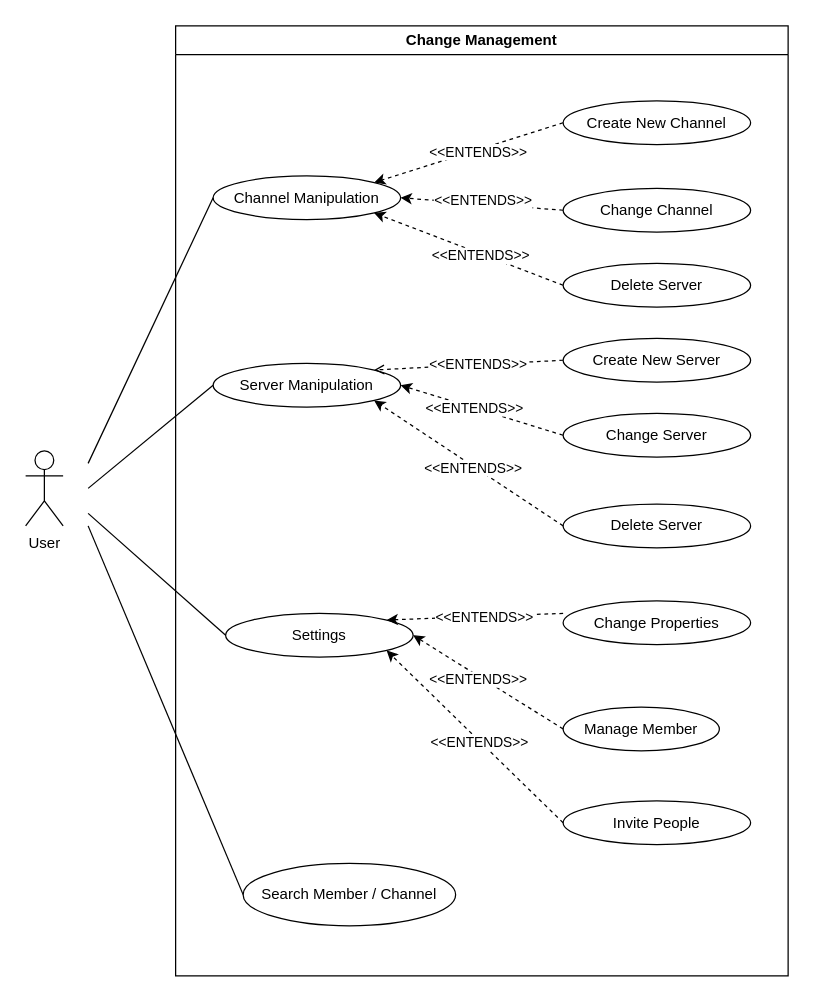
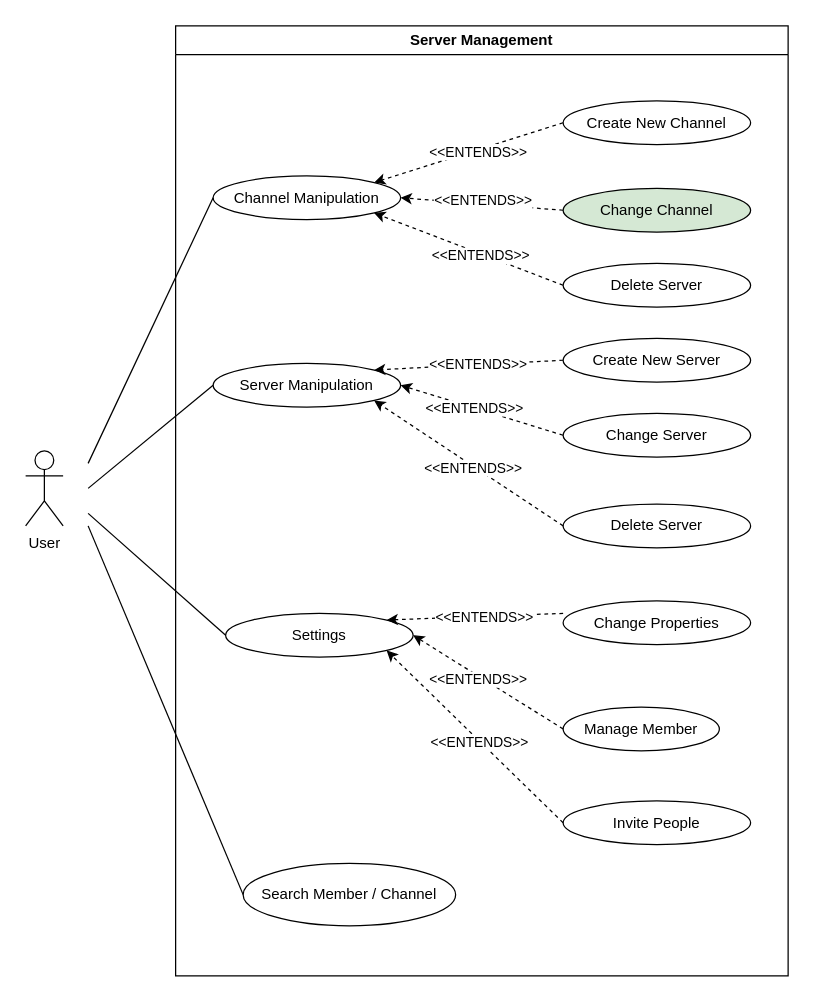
  <mxCell id="0" />
  <mxCell id="1" parent="0" />
- <mxCell id="2" value="Change Management" style="swimlane;whiteSpace=wrap;html=1;" parent="1" vertex="1"><mxGeometry x="140" y="20" width="490" height="760" as="geometry" /></mxCell>
+ <mxCell id="2" value="Server Management" style="swimlane;whiteSpace=wrap;html=1;" parent="1" vertex="1"><mxGeometry x="140" y="20" width="490" height="760" as="geometry" /></mxCell>
  <mxCell id="3" value="Channel Manipulation" style="ellipse;whiteSpace=wrap;html=1;" parent="2" vertex="1"><mxGeometry x="30" y="120" width="150" height="35" as="geometry" /></mxCell>
  <mxCell id="4" value="Server Manipulation" style="ellipse;whiteSpace=wrap;html=1;" parent="2" vertex="1"><mxGeometry x="30" y="270" width="150" height="35" as="geometry" /></mxCell>
  <mxCell id="5" value="Settings" style="ellipse;whiteSpace=wrap;html=1;" parent="2" vertex="1"><mxGeometry x="40" y="470" width="150" height="35" as="geometry" /></mxCell>
  <mxCell id="6" value="Create New Channel" style="ellipse;whiteSpace=wrap;html=1;" parent="2" vertex="1"><mxGeometry x="310" y="60" width="150" height="35" as="geometry" /></mxCell>
- <mxCell id="7" value="Change Channel" style="ellipse;whiteSpace=wrap;html=1;" parent="2" vertex="1"><mxGeometry x="310" y="130" width="150" height="35" as="geometry" /></mxCell>
+ <mxCell id="7" value="Change Channel" style="ellipse;whiteSpace=wrap;html=1;fillColor=#d5e8d4;" parent="2" vertex="1"><mxGeometry x="310" y="130" width="150" height="35" as="geometry" /></mxCell>
  <mxCell id="8" value="Create New Server" style="ellipse;whiteSpace=wrap;html=1;" parent="2" vertex="1"><mxGeometry x="310" y="250" width="150" height="35" as="geometry" /></mxCell>
  <mxCell id="9" value="Change Server" style="ellipse;whiteSpace=wrap;html=1;" parent="2" vertex="1"><mxGeometry x="310" y="310" width="150" height="35" as="geometry" /></mxCell>
  <mxCell id="10" value="Delete Server" style="ellipse;whiteSpace=wrap;html=1;" parent="2" vertex="1"><mxGeometry x="310" y="190" width="150" height="35" as="geometry" /></mxCell>
  <mxCell id="11" value="Delete Server" style="ellipse;whiteSpace=wrap;html=1;" parent="2" vertex="1"><mxGeometry x="310" y="382.5" width="150" height="35" as="geometry" /></mxCell>
  <mxCell id="12" value="Change Properties" style="ellipse;whiteSpace=wrap;html=1;" parent="2" vertex="1"><mxGeometry x="310" y="460" width="150" height="35" as="geometry" /></mxCell>
  <mxCell id="13" value="Manage Member" style="ellipse;whiteSpace=wrap;html=1;" parent="2" vertex="1"><mxGeometry x="310" y="545" width="125" height="35" as="geometry" /></mxCell>
  <mxCell id="14" value="Invite People" style="ellipse;whiteSpace=wrap;html=1;" parent="2" vertex="1"><mxGeometry x="310" y="620" width="150" height="35" as="geometry" /></mxCell>
  <mxCell id="15" value="Search Member / Channel" style="ellipse;whiteSpace=wrap;html=1;" parent="2" vertex="1"><mxGeometry x="54" y="670" width="170" height="50" as="geometry" /></mxCell>
  <mxCell id="16" value="" style="endArrow=classic;html=1;rounded=0;exitX=0;exitY=0.5;exitDx=0;exitDy=0;entryX=1;entryY=0;entryDx=0;entryDy=0;dashed=1;" parent="2" source="6" target="3" edge="1"><mxGeometry width="50" height="50" relative="1" as="geometry"><mxPoint x="200" y="280" as="sourcePoint" /><mxPoint x="250" y="230" as="targetPoint" /></mxGeometry></mxCell>
  <mxCell id="17" value="&amp;lt;&amp;lt;ENTENDS&amp;gt;&amp;gt;" style="edgeLabel;html=1;align=center;verticalAlign=middle;resizable=0;points=[];" parent="16" vertex="1" connectable="0"><mxGeometry x="-0.086" y="1" relative="1" as="geometry"><mxPoint as="offset" /></mxGeometry></mxCell>
  <mxCell id="18" value="" style="endArrow=classic;html=1;rounded=0;exitX=0;exitY=0.5;exitDx=0;exitDy=0;entryX=1;entryY=0.5;entryDx=0;entryDy=0;dashed=1;" parent="2" source="7" target="3" edge="1"><mxGeometry width="50" height="50" relative="1" as="geometry"><mxPoint x="200" y="280" as="sourcePoint" /><mxPoint x="250" y="230" as="targetPoint" /></mxGeometry></mxCell>
  <mxCell id="19" value="&amp;lt;&amp;lt;ENTENDS&amp;gt;&amp;gt;" style="edgeLabel;html=1;align=center;verticalAlign=middle;resizable=0;points=[];" parent="18" vertex="1" connectable="0"><mxGeometry y="-3" relative="1" as="geometry"><mxPoint as="offset" /></mxGeometry></mxCell>
  <mxCell id="20" value="" style="endArrow=classic;html=1;rounded=0;exitX=0;exitY=0.5;exitDx=0;exitDy=0;entryX=1;entryY=1;entryDx=0;entryDy=0;dashed=1;" parent="2" source="10" target="3" edge="1"><mxGeometry width="50" height="50" relative="1" as="geometry"><mxPoint x="200" y="280" as="sourcePoint" /><mxPoint x="250" y="230" as="targetPoint" /></mxGeometry></mxCell>
  <mxCell id="21" value="&amp;lt;&amp;lt;ENTENDS&amp;gt;&amp;gt;" style="edgeLabel;html=1;align=center;verticalAlign=middle;resizable=0;points=[];" parent="20" vertex="1" connectable="0"><mxGeometry x="-0.116" y="2" relative="1" as="geometry"><mxPoint x="1" as="offset" /></mxGeometry></mxCell>
- <mxCell id="22" value="" style="endArrow=open;html=1;rounded=0;exitX=0;exitY=0.5;exitDx=0;exitDy=0;entryX=1;entryY=0;entryDx=0;entryDy=0;dashed=1;" parent="2" source="8" target="4" edge="1"><mxGeometry width="50" height="50" relative="1" as="geometry"><mxPoint x="200" y="280" as="sourcePoint" /><mxPoint x="250" y="230" as="targetPoint" /></mxGeometry></mxCell>
+ <mxCell id="22" value="" style="endArrow=classic;html=1;rounded=0;exitX=0;exitY=0.5;exitDx=0;exitDy=0;entryX=1;entryY=0;entryDx=0;entryDy=0;dashed=1;" parent="2" source="8" target="4" edge="1"><mxGeometry width="50" height="50" relative="1" as="geometry"><mxPoint x="200" y="280" as="sourcePoint" /><mxPoint x="250" y="230" as="targetPoint" /></mxGeometry></mxCell>
  <mxCell id="23" value="&amp;lt;&amp;lt;ENTENDS&amp;gt;&amp;gt;" style="edgeLabel;html=1;align=center;verticalAlign=middle;resizable=0;points=[];" parent="22" vertex="1" connectable="0"><mxGeometry x="-0.087" y="-1" relative="1" as="geometry"><mxPoint as="offset" /></mxGeometry></mxCell>
  <mxCell id="24" value="" style="endArrow=classic;html=1;rounded=0;exitX=0;exitY=0.5;exitDx=0;exitDy=0;entryX=1;entryY=0.5;entryDx=0;entryDy=0;dashed=1;" parent="2" source="9" target="4" edge="1"><mxGeometry width="50" height="50" relative="1" as="geometry"><mxPoint x="200" y="280" as="sourcePoint" /><mxPoint x="250" y="230" as="targetPoint" /></mxGeometry></mxCell>
  <mxCell id="25" value="&amp;lt;&amp;lt;ENTENDS&amp;gt;&amp;gt;" style="edgeLabel;html=1;align=center;verticalAlign=middle;resizable=0;points=[];" parent="24" vertex="1" connectable="0"><mxGeometry x="0.083" relative="1" as="geometry"><mxPoint x="-1" as="offset" /></mxGeometry></mxCell>
  <mxCell id="26" value="" style="endArrow=classic;html=1;rounded=0;exitX=0;exitY=0.5;exitDx=0;exitDy=0;entryX=1;entryY=1;entryDx=0;entryDy=0;dashed=1;" parent="2" source="11" target="4" edge="1"><mxGeometry width="50" height="50" relative="1" as="geometry"><mxPoint x="200" y="280" as="sourcePoint" /><mxPoint x="250" y="230" as="targetPoint" /></mxGeometry></mxCell>
  <mxCell id="27" value="&amp;lt;&amp;lt;ENTENDS&amp;gt;&amp;gt;" style="edgeLabel;html=1;align=center;verticalAlign=middle;resizable=0;points=[];" parent="26" vertex="1" connectable="0"><mxGeometry x="-0.048" y="1" relative="1" as="geometry"><mxPoint as="offset" /></mxGeometry></mxCell>
  <mxCell id="28" value="" style="endArrow=classic;html=1;rounded=0;exitX=0;exitY=0.286;exitDx=0;exitDy=0;exitPerimeter=0;entryX=1;entryY=0;entryDx=0;entryDy=0;dashed=1;" parent="2" source="12" target="5" edge="1"><mxGeometry width="50" height="50" relative="1" as="geometry"><mxPoint x="200" y="420" as="sourcePoint" /><mxPoint x="250" y="370" as="targetPoint" /></mxGeometry></mxCell>
  <mxCell id="29" value="&amp;lt;&amp;lt;ENTENDS&amp;gt;&amp;gt;" style="edgeLabel;html=1;align=center;verticalAlign=middle;resizable=0;points=[];" parent="28" vertex="1" connectable="0"><mxGeometry x="-0.101" relative="1" as="geometry"><mxPoint as="offset" /></mxGeometry></mxCell>
  <mxCell id="30" value="" style="endArrow=classic;html=1;rounded=0;exitX=0;exitY=0.5;exitDx=0;exitDy=0;entryX=1;entryY=0.5;entryDx=0;entryDy=0;dashed=1;" parent="2" source="13" target="5" edge="1"><mxGeometry width="50" height="50" relative="1" as="geometry"><mxPoint x="200" y="420" as="sourcePoint" /><mxPoint x="250" y="370" as="targetPoint" /></mxGeometry></mxCell>
  <mxCell id="31" value="&amp;lt;&amp;lt;ENTENDS&amp;gt;&amp;gt;" style="edgeLabel;html=1;align=center;verticalAlign=middle;resizable=0;points=[];" parent="30" vertex="1" connectable="0"><mxGeometry x="0.115" y="2" relative="1" as="geometry"><mxPoint as="offset" /></mxGeometry></mxCell>
  <mxCell id="32" value="" style="endArrow=classic;html=1;rounded=0;exitX=0;exitY=0.5;exitDx=0;exitDy=0;entryX=1;entryY=1;entryDx=0;entryDy=0;dashed=1;" parent="2" source="14" target="5" edge="1"><mxGeometry width="50" height="50" relative="1" as="geometry"><mxPoint x="200" y="420" as="sourcePoint" /><mxPoint x="250" y="370" as="targetPoint" /></mxGeometry></mxCell>
  <mxCell id="33" value="&amp;lt;&amp;lt;ENTENDS&amp;gt;&amp;gt;" style="edgeLabel;html=1;align=center;verticalAlign=middle;resizable=0;points=[];" parent="32" vertex="1" connectable="0"><mxGeometry x="-0.05" y="1" relative="1" as="geometry"><mxPoint as="offset" /></mxGeometry></mxCell>
  <mxCell id="34" value="User" style="shape=umlActor;verticalLabelPosition=bottom;verticalAlign=top;html=1;" parent="1" vertex="1"><mxGeometry x="20" y="360" width="30" height="60" as="geometry" /></mxCell>
  <mxCell id="35" value="" style="endArrow=none;html=1;rounded=0;entryX=0;entryY=0.5;entryDx=0;entryDy=0;" parent="1" target="15" edge="1"><mxGeometry width="50" height="50" relative="1" as="geometry"><mxPoint x="70" y="420" as="sourcePoint" /><mxPoint x="390" y="520" as="targetPoint" /></mxGeometry></mxCell>
  <mxCell id="36" value="" style="endArrow=none;html=1;rounded=0;entryX=0;entryY=0.5;entryDx=0;entryDy=0;" parent="1" target="5" edge="1"><mxGeometry width="50" height="50" relative="1" as="geometry"><mxPoint x="70" y="410" as="sourcePoint" /><mxPoint x="390" y="520" as="targetPoint" /></mxGeometry></mxCell>
  <mxCell id="37" value="" style="endArrow=none;html=1;rounded=0;entryX=0;entryY=0.5;entryDx=0;entryDy=0;" parent="1" target="4" edge="1"><mxGeometry width="50" height="50" relative="1" as="geometry"><mxPoint x="70" y="390" as="sourcePoint" /><mxPoint x="390" y="250" as="targetPoint" /></mxGeometry></mxCell>
  <mxCell id="38" value="" style="endArrow=none;html=1;rounded=0;entryX=0;entryY=0.5;entryDx=0;entryDy=0;" parent="1" target="3" edge="1"><mxGeometry width="50" height="50" relative="1" as="geometry"><mxPoint x="70" y="370" as="sourcePoint" /><mxPoint x="390" y="250" as="targetPoint" /></mxGeometry></mxCell>
